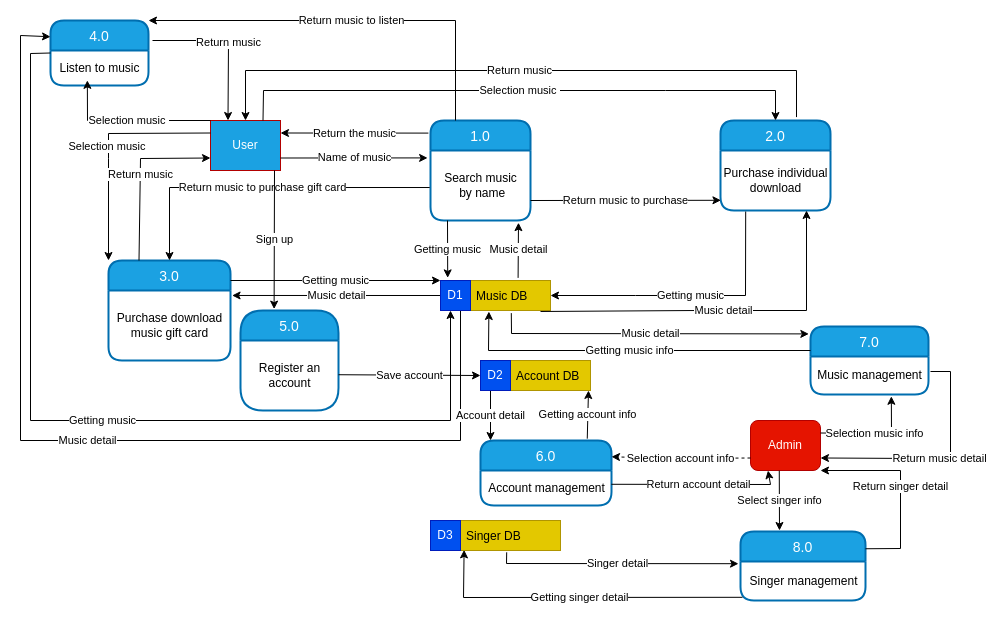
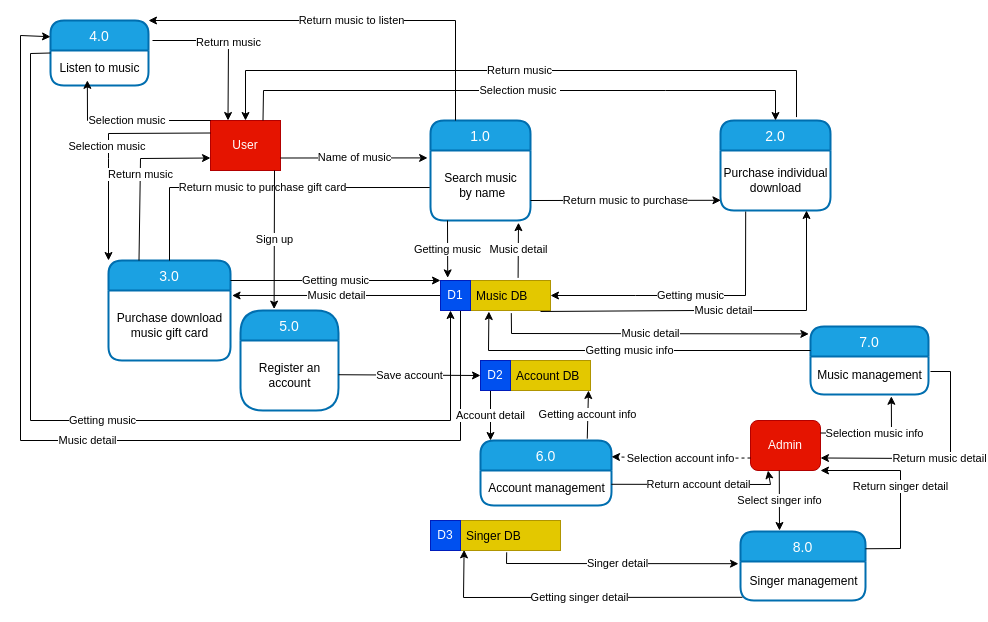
  <mxCell id="0" />
  <mxCell id="1" parent="0" />
  <mxCell id="2" value="1.0" style="swimlane;childLayout=stackLayout;horizontal=1;startSize=30;horizontalStack=0;rounded=1;fontSize=14;fontStyle=0;strokeWidth=2;resizeParent=0;resizeLast=1;shadow=0;dashed=0;align=center;fillColor=#1ba1e2;fontColor=#ffffff;strokeColor=#006EAF;" parent="1" vertex="1"><mxGeometry x="430" y="120" width="100" height="100" as="geometry" /></mxCell>
  <mxCell id="3" value="Search music&lt;br&gt;&amp;nbsp;by name" style="text;html=1;align=center;verticalAlign=middle;resizable=0;points=[];autosize=1;strokeColor=none;fillColor=none;" parent="2" vertex="1"><mxGeometry y="30" width="100" height="70" as="geometry" /></mxCell>
  <mxCell id="4" value="2.0" style="swimlane;childLayout=stackLayout;horizontal=1;startSize=30;horizontalStack=0;rounded=1;fontSize=14;fontStyle=0;strokeWidth=2;resizeParent=0;resizeLast=1;shadow=0;dashed=0;align=center;fillColor=#1ba1e2;fontColor=#ffffff;strokeColor=#006EAF;" parent="1" vertex="1"><mxGeometry x="720" y="120" width="110" height="90" as="geometry" /></mxCell>
  <mxCell id="5" value="Purchase individual&lt;br&gt;download" style="text;html=1;align=center;verticalAlign=middle;resizable=0;points=[];autosize=1;strokeColor=none;fillColor=none;" parent="4" vertex="1"><mxGeometry y="30" width="110" height="60" as="geometry" /></mxCell>
  <mxCell id="6" value="3.0" style="swimlane;childLayout=stackLayout;horizontal=1;startSize=30;horizontalStack=0;rounded=1;fontSize=14;fontStyle=0;strokeWidth=2;resizeParent=0;resizeLast=1;shadow=0;dashed=0;align=center;fillColor=#1ba1e2;fontColor=#ffffff;strokeColor=#006EAF;" parent="1" vertex="1"><mxGeometry x="108" y="260" width="122" height="100" as="geometry" /></mxCell>
  <mxCell id="7" value="Purchase download&lt;br&gt;music gift card" style="text;html=1;align=center;verticalAlign=middle;resizable=0;points=[];autosize=1;strokeColor=none;fillColor=none;" parent="6" vertex="1"><mxGeometry y="30" width="122" height="70" as="geometry" /></mxCell>
  <mxCell id="8" value="4.0" style="swimlane;childLayout=stackLayout;horizontal=1;startSize=30;horizontalStack=0;rounded=1;fontSize=14;fontStyle=0;strokeWidth=2;resizeParent=0;resizeLast=1;shadow=0;dashed=0;align=center;fillColor=#1ba1e2;fontColor=#ffffff;strokeColor=#006EAF;" parent="1" vertex="1"><mxGeometry x="50" y="20" width="98" height="65" as="geometry" /></mxCell>
  <mxCell id="9" value="Listen to music" style="text;html=1;align=center;verticalAlign=middle;resizable=0;points=[];autosize=1;strokeColor=none;fillColor=none;" parent="8" vertex="1"><mxGeometry y="30" width="98" height="35" as="geometry" /></mxCell>
  <mxCell id="10" value="5.0" style="swimlane;childLayout=stackLayout;horizontal=1;startSize=30;horizontalStack=0;rounded=1;fontSize=14;fontStyle=0;strokeWidth=2;resizeParent=0;resizeLast=1;shadow=0;dashed=0;align=center;arcSize=25;fillColor=#1ba1e2;fontColor=#ffffff;strokeColor=#006EAF;" parent="1" vertex="1"><mxGeometry x="240" y="310" width="98" height="100" as="geometry" /></mxCell>
  <mxCell id="11" value="Register an &lt;br&gt;account" style="text;html=1;align=center;verticalAlign=middle;resizable=0;points=[];autosize=1;strokeColor=none;fillColor=none;" parent="10" vertex="1"><mxGeometry y="30" width="98" height="70" as="geometry" /></mxCell>
  <mxCell id="12" value="6.0" style="swimlane;childLayout=stackLayout;horizontal=1;startSize=30;horizontalStack=0;rounded=1;fontSize=14;fontStyle=0;strokeWidth=2;resizeParent=0;resizeLast=1;shadow=0;dashed=0;align=center;fillColor=#1ba1e2;fontColor=#ffffff;strokeColor=#006EAF;" parent="1" vertex="1"><mxGeometry x="480" y="440" width="131" height="65" as="geometry" /></mxCell>
  <mxCell id="13" value="Account management" style="text;html=1;align=center;verticalAlign=middle;resizable=0;points=[];autosize=1;strokeColor=none;fillColor=none;" parent="12" vertex="1"><mxGeometry y="30" width="131" height="35" as="geometry" /></mxCell>
  <mxCell id="14" value="7.0" style="swimlane;childLayout=stackLayout;horizontal=1;startSize=30;horizontalStack=0;rounded=1;fontSize=14;fontStyle=0;strokeWidth=2;resizeParent=0;resizeLast=1;shadow=0;dashed=0;align=center;fillColor=#1ba1e2;fontColor=#ffffff;strokeColor=#006EAF;" parent="1" vertex="1"><mxGeometry x="810" y="326" width="118" height="68" as="geometry" /></mxCell>
  <mxCell id="15" value="Music management" style="text;html=1;align=center;verticalAlign=middle;resizable=0;points=[];autosize=1;strokeColor=none;fillColor=none;" parent="14" vertex="1"><mxGeometry y="30" width="118" height="38" as="geometry" /></mxCell>
  <mxCell id="16" value="8.0" style="swimlane;childLayout=stackLayout;horizontal=1;startSize=30;horizontalStack=0;rounded=1;fontSize=14;fontStyle=0;strokeWidth=2;resizeParent=0;resizeLast=1;shadow=0;dashed=0;align=center;fillColor=#1ba1e2;fontColor=#ffffff;strokeColor=#006EAF;" parent="1" vertex="1"><mxGeometry x="740" y="531" width="125" height="69" as="geometry" /></mxCell>
  <mxCell id="17" value="Singer management" style="text;html=1;align=center;verticalAlign=middle;resizable=0;points=[];autosize=1;strokeColor=none;fillColor=none;" parent="16" vertex="1"><mxGeometry y="30" width="125" height="39" as="geometry" /></mxCell>
  <mxCell id="18" value="D1" style="html=1;dashed=0;whitespace=wrap;shape=mxgraph.dfd.dataStoreID;align=left;spacingLeft=3;points=[[0,0],[0.5,0],[1,0],[0,0.5],[1,0.5],[0,1],[0.5,1],[1,1]];" parent="1" vertex="1"><mxGeometry x="440" y="280" width="100" height="30" as="geometry" /></mxCell>
  <mxCell id="19" value="Music DB" style="text;strokeColor=#B09500;fillColor=#e3c800;align=left;verticalAlign=middle;spacingLeft=4;spacingRight=4;overflow=hidden;points=[[0,0.5],[1,0.5]];portConstraint=eastwest;rotatable=0;fontColor=#000000;" parent="1" vertex="1"><mxGeometry x="470" y="280" width="80" height="30" as="geometry" /></mxCell>
  <mxCell id="20" value="D2" style="html=1;dashed=0;whitespace=wrap;shape=mxgraph.dfd.dataStoreID;align=left;spacingLeft=3;points=[[0,0],[0.5,0],[1,0],[0,0.5],[1,0.5],[0,1],[0.5,1],[1,1]];" parent="1" vertex="1"><mxGeometry x="480" y="360" width="110" height="30" as="geometry" /></mxCell>
  <mxCell id="21" value="Account DB" style="text;strokeColor=#B09500;fillColor=#e3c800;align=left;verticalAlign=middle;spacingLeft=4;spacingRight=4;overflow=hidden;points=[[0,0.5],[1,0.5]];portConstraint=eastwest;rotatable=0;fontColor=#000000;" parent="1" vertex="1"><mxGeometry x="510" y="360" width="80" height="30" as="geometry" /></mxCell>
  <mxCell id="22" value="D3" style="html=1;dashed=0;whitespace=wrap;shape=mxgraph.dfd.dataStoreID;align=left;spacingLeft=3;points=[[0,0],[0.5,0],[1,0],[0,0.5],[1,0.5],[0,1],[0.5,1],[1,1]];" parent="1" vertex="1"><mxGeometry x="430" y="520" width="130" height="30" as="geometry" /></mxCell>
  <mxCell id="23" value="Singer DB" style="text;strokeColor=#B09500;fillColor=#e3c800;align=left;verticalAlign=middle;spacingLeft=4;spacingRight=4;overflow=hidden;points=[[0,0.5],[1,0.5]];portConstraint=eastwest;rotatable=0;fontColor=#000000;" parent="1" vertex="1"><mxGeometry x="460" y="520" width="100" height="30" as="geometry" /></mxCell>
- <mxCell id="24" value="User" style="rounded=0;whiteSpace=wrap;html=1;fillColor=#1ba1e2;fontColor=#ffffff;strokeColor=#B20000;" parent="1" vertex="1"><mxGeometry x="210" y="120" width="70" height="50" as="geometry" /></mxCell>
+ <mxCell id="24" value="User" style="rounded=0;whiteSpace=wrap;html=1;fillColor=#e51400;fontColor=#ffffff;strokeColor=#B20000;" parent="1" vertex="1"><mxGeometry x="210" y="120" width="70" height="50" as="geometry" /></mxCell>
  <mxCell id="25" value="Admin" style="whiteSpace=wrap;html=1;fillColor=#e51400;fontColor=#ffffff;strokeColor=#B20000;rounded=1;" parent="1" vertex="1"><mxGeometry x="750" y="420" width="70" height="50" as="geometry" /></mxCell>
  <mxCell id="26" value="Name of music" style="endArrow=classic;html=1;rounded=0;exitX=1;exitY=0.75;exitDx=0;exitDy=0;entryX=-0.029;entryY=0.106;entryDx=0;entryDy=0;entryPerimeter=0;" parent="1" source="24" target="3" edge="1"><mxGeometry width="50" height="50" relative="1" as="geometry"><mxPoint x="430" y="250" as="sourcePoint" /><mxPoint x="480" y="200" as="targetPoint" /></mxGeometry></mxCell>
  <mxCell id="27" value="Getting music" style="endArrow=classic;html=1;rounded=0;entryX=0.072;entryY=-0.087;entryDx=0;entryDy=0;entryPerimeter=0;" parent="1" target="18" edge="1"><mxGeometry width="50" height="50" relative="1" as="geometry"><mxPoint x="447" y="220" as="sourcePoint" /><mxPoint x="480" y="300" as="targetPoint" /></mxGeometry></mxCell>
  <mxCell id="28" value="Music detail" style="endArrow=classic;html=1;rounded=0;entryX=0.88;entryY=1.031;entryDx=0;entryDy=0;entryPerimeter=0;exitX=0.595;exitY=-0.087;exitDx=0;exitDy=0;exitPerimeter=0;" parent="1" source="19" target="3" edge="1"><mxGeometry width="50" height="50" relative="1" as="geometry"><mxPoint x="514" y="280" as="sourcePoint" /><mxPoint x="480" y="300" as="targetPoint" /></mxGeometry></mxCell>
- <mxCell id="29" value="Return the music" style="endArrow=classic;html=1;rounded=0;exitX=-0.021;exitY=0.126;exitDx=0;exitDy=0;exitPerimeter=0;entryX=1;entryY=0.25;entryDx=0;entryDy=0;" parent="1" source="2" target="24" edge="1"><mxGeometry width="50" height="50" relative="1" as="geometry"><mxPoint x="430" y="350" as="sourcePoint" /><mxPoint x="480" y="300" as="targetPoint" /></mxGeometry></mxCell>
  <mxCell id="30" value="Selection music&amp;nbsp;" style="endArrow=classic;html=1;rounded=0;exitX=0.75;exitY=0;exitDx=0;exitDy=0;entryX=0.5;entryY=0;entryDx=0;entryDy=0;" parent="1" source="24" target="4" edge="1"><mxGeometry width="50" height="50" relative="1" as="geometry"><mxPoint x="490" y="250" as="sourcePoint" /><mxPoint x="540" y="200" as="targetPoint" /><Array as="points"><mxPoint x="263" y="90" /><mxPoint x="665" y="90" /><mxPoint x="775" y="90" /></Array></mxGeometry></mxCell>
  <mxCell id="31" value="Getting music" style="endArrow=classic;html=1;rounded=0;exitX=0.229;exitY=1.017;exitDx=0;exitDy=0;exitPerimeter=0;entryX=1;entryY=0.5;entryDx=0;entryDy=0;" parent="1" source="5" target="19" edge="1"><mxGeometry width="50" height="50" relative="1" as="geometry"><mxPoint x="490" y="250" as="sourcePoint" /><mxPoint x="540" y="200" as="targetPoint" /><Array as="points"><mxPoint x="745" y="295" /><mxPoint x="635" y="295" /></Array></mxGeometry></mxCell>
  <mxCell id="32" value="Music detail" style="endArrow=classic;html=1;rounded=0;exitX=0.875;exitY=1.033;exitDx=0;exitDy=0;exitPerimeter=0;" parent="1" source="19" edge="1"><mxGeometry width="50" height="50" relative="1" as="geometry"><mxPoint x="490" y="250" as="sourcePoint" /><mxPoint x="806" y="210" as="targetPoint" /><Array as="points"><mxPoint x="696" y="310" /><mxPoint x="806" y="310" /></Array></mxGeometry></mxCell>
  <mxCell id="33" value="Return music to purchase" style="endArrow=classic;html=1;rounded=0;entryX=0.004;entryY=0.83;entryDx=0;entryDy=0;entryPerimeter=0;" parent="1" target="5" edge="1"><mxGeometry width="50" height="50" relative="1" as="geometry"><mxPoint x="530" y="200" as="sourcePoint" /><mxPoint x="540" y="200" as="targetPoint" /></mxGeometry></mxCell>
  <mxCell id="34" value="Return music" style="endArrow=classic;html=1;rounded=0;exitX=0.691;exitY=-0.038;exitDx=0;exitDy=0;exitPerimeter=0;entryX=0.5;entryY=0;entryDx=0;entryDy=0;" parent="1" source="4" target="24" edge="1"><mxGeometry width="50" height="50" relative="1" as="geometry"><mxPoint x="490" y="250" as="sourcePoint" /><mxPoint x="540" y="200" as="targetPoint" /><Array as="points"><mxPoint x="796" y="70" /><mxPoint x="245" y="70" /></Array></mxGeometry></mxCell>
  <mxCell id="35" value="Selection music&amp;nbsp;" style="endArrow=classic;html=1;rounded=0;exitX=0;exitY=0.25;exitDx=0;exitDy=0;entryX=0;entryY=0;entryDx=0;entryDy=0;" parent="1" source="24" target="6" edge="1"><mxGeometry width="50" height="50" relative="1" as="geometry"><mxPoint x="490" y="350" as="sourcePoint" /><mxPoint x="540" y="300" as="targetPoint" /><Array as="points"><mxPoint x="108" y="133" /><mxPoint x="108" y="158" /></Array></mxGeometry></mxCell>
  <mxCell id="36" value="Getting music" style="endArrow=classic;html=1;rounded=0;entryX=0;entryY=0;entryDx=0;entryDy=0;" parent="1" target="18" edge="1"><mxGeometry width="50" height="50" relative="1" as="geometry"><mxPoint x="230" y="280" as="sourcePoint" /><mxPoint x="540" y="300" as="targetPoint" /></mxGeometry></mxCell>
  <mxCell id="37" value="Music detail" style="endArrow=classic;html=1;rounded=0;exitX=0;exitY=0.5;exitDx=0;exitDy=0;entryX=1.013;entryY=0.071;entryDx=0;entryDy=0;entryPerimeter=0;" parent="1" source="18" edge="1"><mxGeometry width="50" height="50" relative="1" as="geometry"><mxPoint x="490" y="350" as="sourcePoint" /><mxPoint x="231.586" y="294.97" as="targetPoint" /></mxGeometry></mxCell>
  <mxCell id="38" value="Return music" style="endArrow=classic;html=1;rounded=0;exitX=0.25;exitY=0;exitDx=0;exitDy=0;entryX=0;entryY=0.75;entryDx=0;entryDy=0;" parent="1" source="6" target="24" edge="1"><mxGeometry width="50" height="50" relative="1" as="geometry"><mxPoint x="430" y="330" as="sourcePoint" /><mxPoint x="540" y="300" as="targetPoint" /><Array as="points"><mxPoint x="140" y="158" /></Array></mxGeometry></mxCell>
- <mxCell id="39" value="Return music to purchase gift card" style="endArrow=classic;html=1;rounded=0;exitX=-0.008;exitY=0.529;exitDx=0;exitDy=0;exitPerimeter=0;entryX=0.5;entryY=0;entryDx=0;entryDy=0;" parent="1" source="3" target="6" edge="1"><mxGeometry width="50" height="50" relative="1" as="geometry"><mxPoint x="490" y="350" as="sourcePoint" /><mxPoint x="540" y="300" as="targetPoint" /><Array as="points"><mxPoint x="169" y="187" /></Array></mxGeometry></mxCell>
+ <mxCell id="39" value="Return music to purchase gift card" style="endArrow=none;html=1;rounded=0;exitX=-0.008;exitY=0.529;exitDx=0;exitDy=0;exitPerimeter=0;entryX=0.5;entryY=0;entryDx=0;entryDy=0;" parent="1" source="3" target="6" edge="1"><mxGeometry width="50" height="50" relative="1" as="geometry"><mxPoint x="490" y="350" as="sourcePoint" /><mxPoint x="540" y="300" as="targetPoint" /><Array as="points"><mxPoint x="169" y="187" /></Array></mxGeometry></mxCell>
  <mxCell id="40" value="Selection music&amp;nbsp;" style="endArrow=classic;html=1;rounded=0;exitX=0;exitY=0;exitDx=0;exitDy=0;entryX=0.376;entryY=0.995;entryDx=0;entryDy=0;entryPerimeter=0;" parent="1" source="24" edge="1"><mxGeometry width="50" height="50" relative="1" as="geometry"><mxPoint x="490" y="300" as="sourcePoint" /><mxPoint x="86.848" y="79.85" as="targetPoint" /><Array as="points"><mxPoint x="127" y="120" /><mxPoint x="87" y="120" /></Array></mxGeometry></mxCell>
  <mxCell id="41" value="Getting music" style="endArrow=classic;html=1;rounded=0;exitX=0;exitY=0.5;exitDx=0;exitDy=0;" parent="1" source="8" edge="1"><mxGeometry width="50" height="50" relative="1" as="geometry"><mxPoint x="490" y="300" as="sourcePoint" /><mxPoint x="450" y="310" as="targetPoint" /><Array as="points"><mxPoint x="30" y="53" /><mxPoint x="30" y="420" /><mxPoint x="450" y="420" /></Array></mxGeometry></mxCell>
  <mxCell id="42" value="Music detail" style="endArrow=classic;html=1;rounded=0;exitX=0.667;exitY=1;exitDx=0;exitDy=0;exitPerimeter=0;entryX=0;entryY=0.25;entryDx=0;entryDy=0;" parent="1" source="60" target="8" edge="1"><mxGeometry width="50" height="50" relative="1" as="geometry"><mxPoint x="490" y="300" as="sourcePoint" /><mxPoint x="540" y="250" as="targetPoint" /><Array as="points"><mxPoint x="460" y="440" /><mxPoint x="20" y="440" /><mxPoint x="20" y="35" /></Array></mxGeometry></mxCell>
  <mxCell id="43" value="Return music" style="endArrow=classic;html=1;rounded=0;entryX=0.25;entryY=0;entryDx=0;entryDy=0;" parent="1" target="24" edge="1"><mxGeometry width="50" height="50" relative="1" as="geometry"><mxPoint x="152" y="40" as="sourcePoint" /><mxPoint x="480" y="150" as="targetPoint" /><Array as="points"><mxPoint x="228" y="40" /></Array></mxGeometry></mxCell>
  <mxCell id="44" value="Sign up" style="endArrow=classic;html=1;rounded=0;entryX=0.343;entryY=-0.014;entryDx=0;entryDy=0;entryPerimeter=0;" parent="1" target="10" edge="1"><mxGeometry width="50" height="50" relative="1" as="geometry"><mxPoint x="274" y="170" as="sourcePoint" /><mxPoint x="245" y="410" as="targetPoint" /></mxGeometry></mxCell>
  <mxCell id="45" value="Save account" style="endArrow=classic;html=1;rounded=0;exitX=1;exitY=0.489;exitDx=0;exitDy=0;exitPerimeter=0;entryX=0;entryY=0.5;entryDx=0;entryDy=0;" parent="1" source="11" target="20" edge="1"><mxGeometry width="50" height="50" relative="1" as="geometry"><mxPoint x="430" y="520" as="sourcePoint" /><mxPoint x="480" y="470" as="targetPoint" /></mxGeometry></mxCell>
  <mxCell id="46" value="Selection account info" style="endArrow=classic;html=1;rounded=0;exitX=0;exitY=0.75;exitDx=0;exitDy=0;entryX=1;entryY=0.25;entryDx=0;entryDy=0;dashed=1;" parent="1" source="25" edge="1" target="12"><mxGeometry width="50" height="50" relative="1" as="geometry"><mxPoint x="430" y="490" as="sourcePoint" /><mxPoint x="620" y="458" as="targetPoint" /><Array as="points"><mxPoint x="670" y="458" /></Array></mxGeometry></mxCell>
  <mxCell id="47" value="Getting account info" style="endArrow=classic;html=1;rounded=0;exitX=0.815;exitY=-0.028;exitDx=0;exitDy=0;exitPerimeter=0;" parent="1" source="12" edge="1"><mxGeometry width="50" height="50" relative="1" as="geometry"><mxPoint x="430" y="490" as="sourcePoint" /><mxPoint x="588" y="390" as="targetPoint" /></mxGeometry></mxCell>
  <mxCell id="48" value="Account detail" style="endArrow=classic;html=1;rounded=0;exitX=0.091;exitY=1.007;exitDx=0;exitDy=0;exitPerimeter=0;" parent="1" source="20" edge="1"><mxGeometry width="50" height="50" relative="1" as="geometry"><mxPoint x="430" y="490" as="sourcePoint" /><mxPoint x="490" y="440" as="targetPoint" /></mxGeometry></mxCell>
  <mxCell id="49" value="Return account detail" style="endArrow=classic;html=1;rounded=0;exitX=0.999;exitY=0.394;exitDx=0;exitDy=0;exitPerimeter=0;entryX=0.25;entryY=1;entryDx=0;entryDy=0;" parent="1" source="13" target="25" edge="1"><mxGeometry width="50" height="50" relative="1" as="geometry"><mxPoint x="430" y="490" as="sourcePoint" /><mxPoint x="480" y="440" as="targetPoint" /><Array as="points"><mxPoint x="770" y="484" /></Array></mxGeometry></mxCell>
  <mxCell id="50" value="Selection music info" style="endArrow=classic;html=1;rounded=0;exitX=1;exitY=0.25;exitDx=0;exitDy=0;entryX=0.685;entryY=1.047;entryDx=0;entryDy=0;entryPerimeter=0;" parent="1" source="25" target="15" edge="1"><mxGeometry width="50" height="50" relative="1" as="geometry"><mxPoint x="470" y="530" as="sourcePoint" /><mxPoint x="520" y="480" as="targetPoint" /><Array as="points"><mxPoint x="891" y="433" /></Array></mxGeometry></mxCell>
  <mxCell id="51" value="Getting music info" style="endArrow=classic;html=1;rounded=0;entryX=0.23;entryY=1.033;entryDx=0;entryDy=0;entryPerimeter=0;" parent="1" target="19" edge="1"><mxGeometry width="50" height="50" relative="1" as="geometry"><mxPoint x="810" y="350" as="sourcePoint" /><mxPoint x="520" y="380" as="targetPoint" /><Array as="points"><mxPoint x="488" y="350" /></Array></mxGeometry></mxCell>
  <mxCell id="52" value="Music detail" style="endArrow=classic;html=1;rounded=0;exitX=0.51;exitY=1.087;exitDx=0;exitDy=0;exitPerimeter=0;entryX=-0.014;entryY=0.109;entryDx=0;entryDy=0;entryPerimeter=0;" parent="1" source="19" target="14" edge="1"><mxGeometry width="50" height="50" relative="1" as="geometry"><mxPoint x="470" y="430" as="sourcePoint" /><mxPoint x="520" y="380" as="targetPoint" /><Array as="points"><mxPoint x="511" y="333" /></Array></mxGeometry></mxCell>
  <mxCell id="53" value="Return music detail" style="endArrow=classic;html=1;rounded=0;exitX=1.017;exitY=0.395;exitDx=0;exitDy=0;exitPerimeter=0;entryX=1;entryY=0.75;entryDx=0;entryDy=0;" parent="1" source="15" target="25" edge="1"><mxGeometry width="50" height="50" relative="1" as="geometry"><mxPoint x="470" y="430" as="sourcePoint" /><mxPoint x="560" y="400" as="targetPoint" /><Array as="points"><mxPoint x="950" y="371" /><mxPoint x="950" y="458" /><mxPoint x="920" y="458" /></Array></mxGeometry></mxCell>
  <mxCell id="54" value="Select singer info" style="endArrow=classic;html=1;rounded=0;exitX=0.411;exitY=1.004;exitDx=0;exitDy=0;exitPerimeter=0;" parent="1" source="25" edge="1"><mxGeometry width="50" height="50" relative="1" as="geometry"><mxPoint x="770" y="470" as="sourcePoint" /><mxPoint x="779" y="530" as="targetPoint" /></mxGeometry></mxCell>
  <mxCell id="55" value="Return singer detail" style="endArrow=classic;html=1;rounded=0;exitX=1;exitY=0.25;exitDx=0;exitDy=0;entryX=1;entryY=1;entryDx=0;entryDy=0;" parent="1" source="16" target="25" edge="1"><mxGeometry width="50" height="50" relative="1" as="geometry"><mxPoint x="470" y="540" as="sourcePoint" /><mxPoint x="520" y="490" as="targetPoint" /><Array as="points"><mxPoint x="900" y="548" /><mxPoint x="900" y="470" /></Array></mxGeometry></mxCell>
  <mxCell id="56" value="Getting singer detail" style="endArrow=classic;html=1;rounded=0;exitX=0.016;exitY=0.942;exitDx=0;exitDy=0;exitPerimeter=0;entryX=0.036;entryY=0.98;entryDx=0;entryDy=0;entryPerimeter=0;" parent="1" target="23" edge="1"><mxGeometry width="50" height="50" relative="1" as="geometry"><mxPoint x="742" y="596.796" as="sourcePoint" /><mxPoint x="520" y="490" as="targetPoint" /><Array as="points"><mxPoint x="463" y="597" /></Array></mxGeometry></mxCell>
  <mxCell id="57" value="Singer detail" style="endArrow=classic;html=1;rounded=0;exitX=0.462;exitY=1.06;exitDx=0;exitDy=0;exitPerimeter=0;entryX=-0.016;entryY=0.058;entryDx=0;entryDy=0;entryPerimeter=0;" parent="1" source="23" edge="1"><mxGeometry width="50" height="50" relative="1" as="geometry"><mxPoint x="470" y="540" as="sourcePoint" /><mxPoint x="738" y="563.204" as="targetPoint" /><Array as="points"><mxPoint x="506" y="563" /></Array></mxGeometry></mxCell>
  <mxCell id="58" value="D2" style="rounded=0;whiteSpace=wrap;html=1;fillColor=#0050ef;fontColor=#ffffff;strokeColor=#001DBC;" parent="1" vertex="1"><mxGeometry x="480" y="360" width="30" height="30" as="geometry" /></mxCell>
  <mxCell id="59" value="D3" style="rounded=0;whiteSpace=wrap;html=1;fillColor=#0050ef;fontColor=#ffffff;strokeColor=#001DBC;" parent="1" vertex="1"><mxGeometry x="430" y="520" width="30" height="30" as="geometry" /></mxCell>
  <mxCell id="60" value="D1" style="rounded=0;whiteSpace=wrap;html=1;fillColor=#0050ef;fontColor=#ffffff;strokeColor=#001DBC;" parent="1" vertex="1"><mxGeometry x="440" y="280" width="30" height="30" as="geometry" /></mxCell>
  <mxCell id="61" value="Return music to listen" style="endArrow=classic;html=1;rounded=0;exitX=0.25;exitY=0;exitDx=0;exitDy=0;entryX=1;entryY=0;entryDx=0;entryDy=0;" parent="1" source="2" target="8" edge="1"><mxGeometry width="50" height="50" relative="1" as="geometry"><mxPoint x="440" y="230" as="sourcePoint" /><mxPoint x="490" y="180" as="targetPoint" /><Array as="points"><mxPoint x="455" y="20" /></Array></mxGeometry></mxCell>
